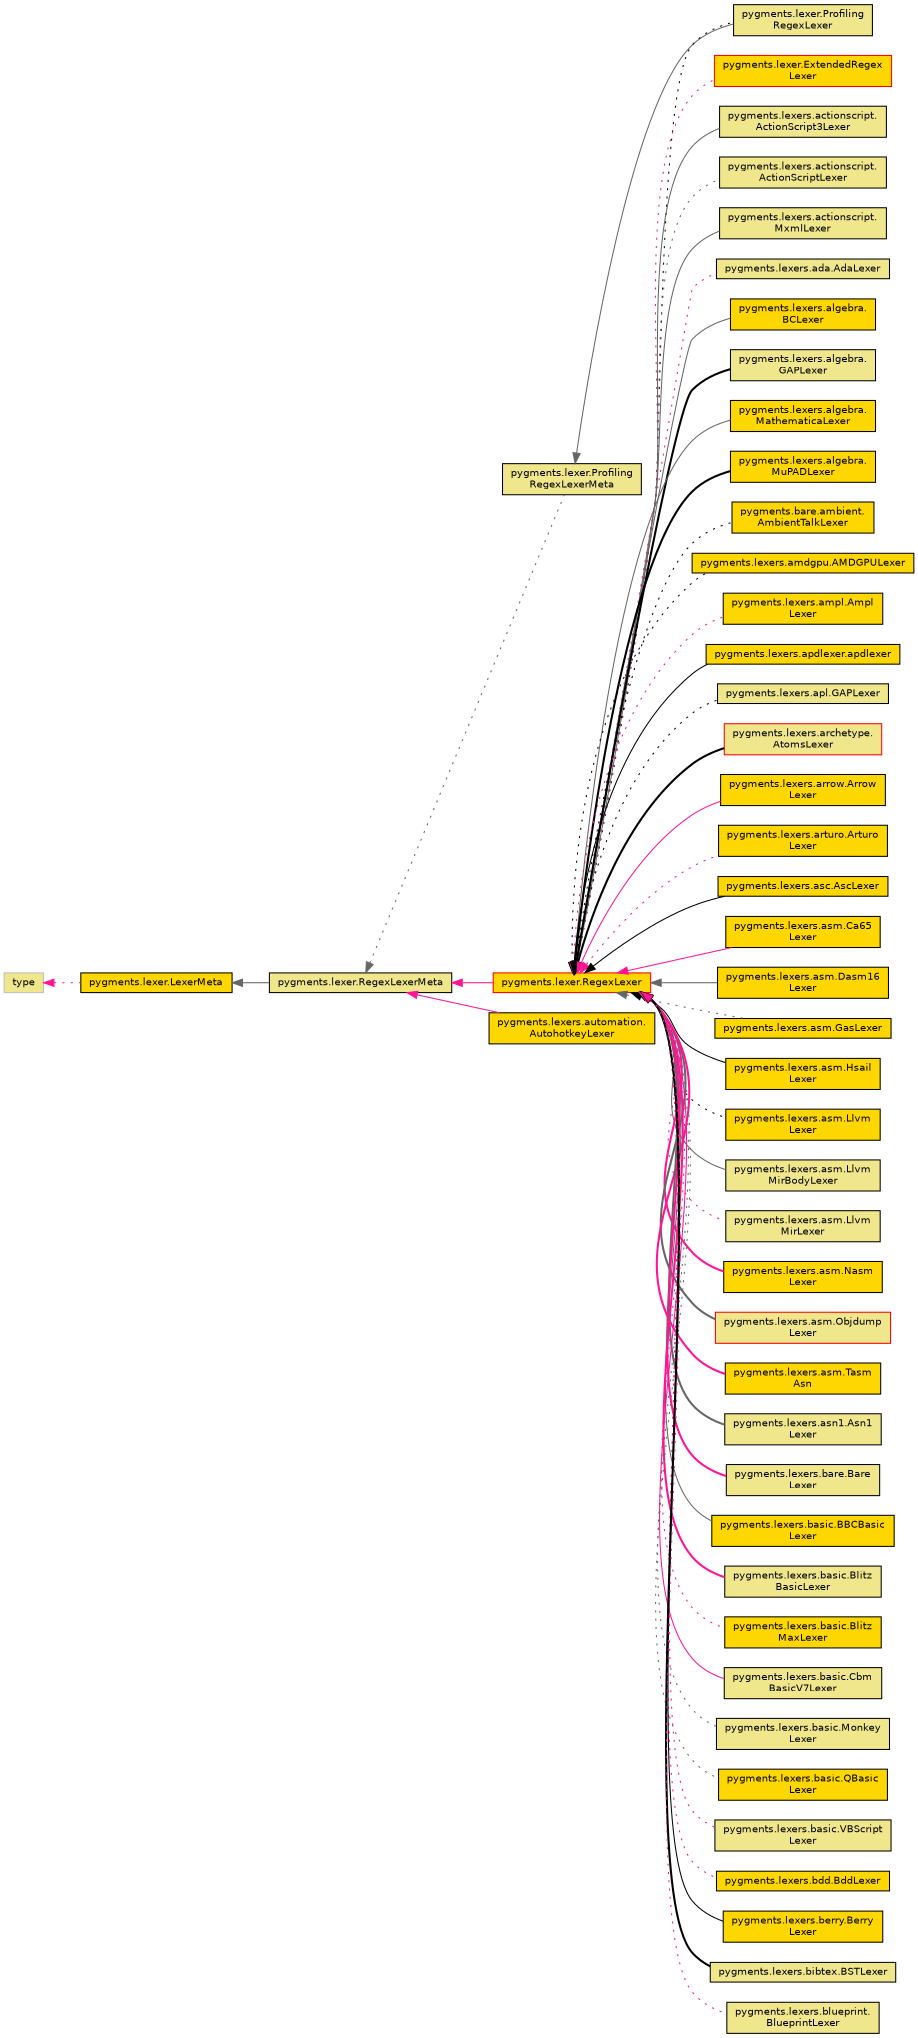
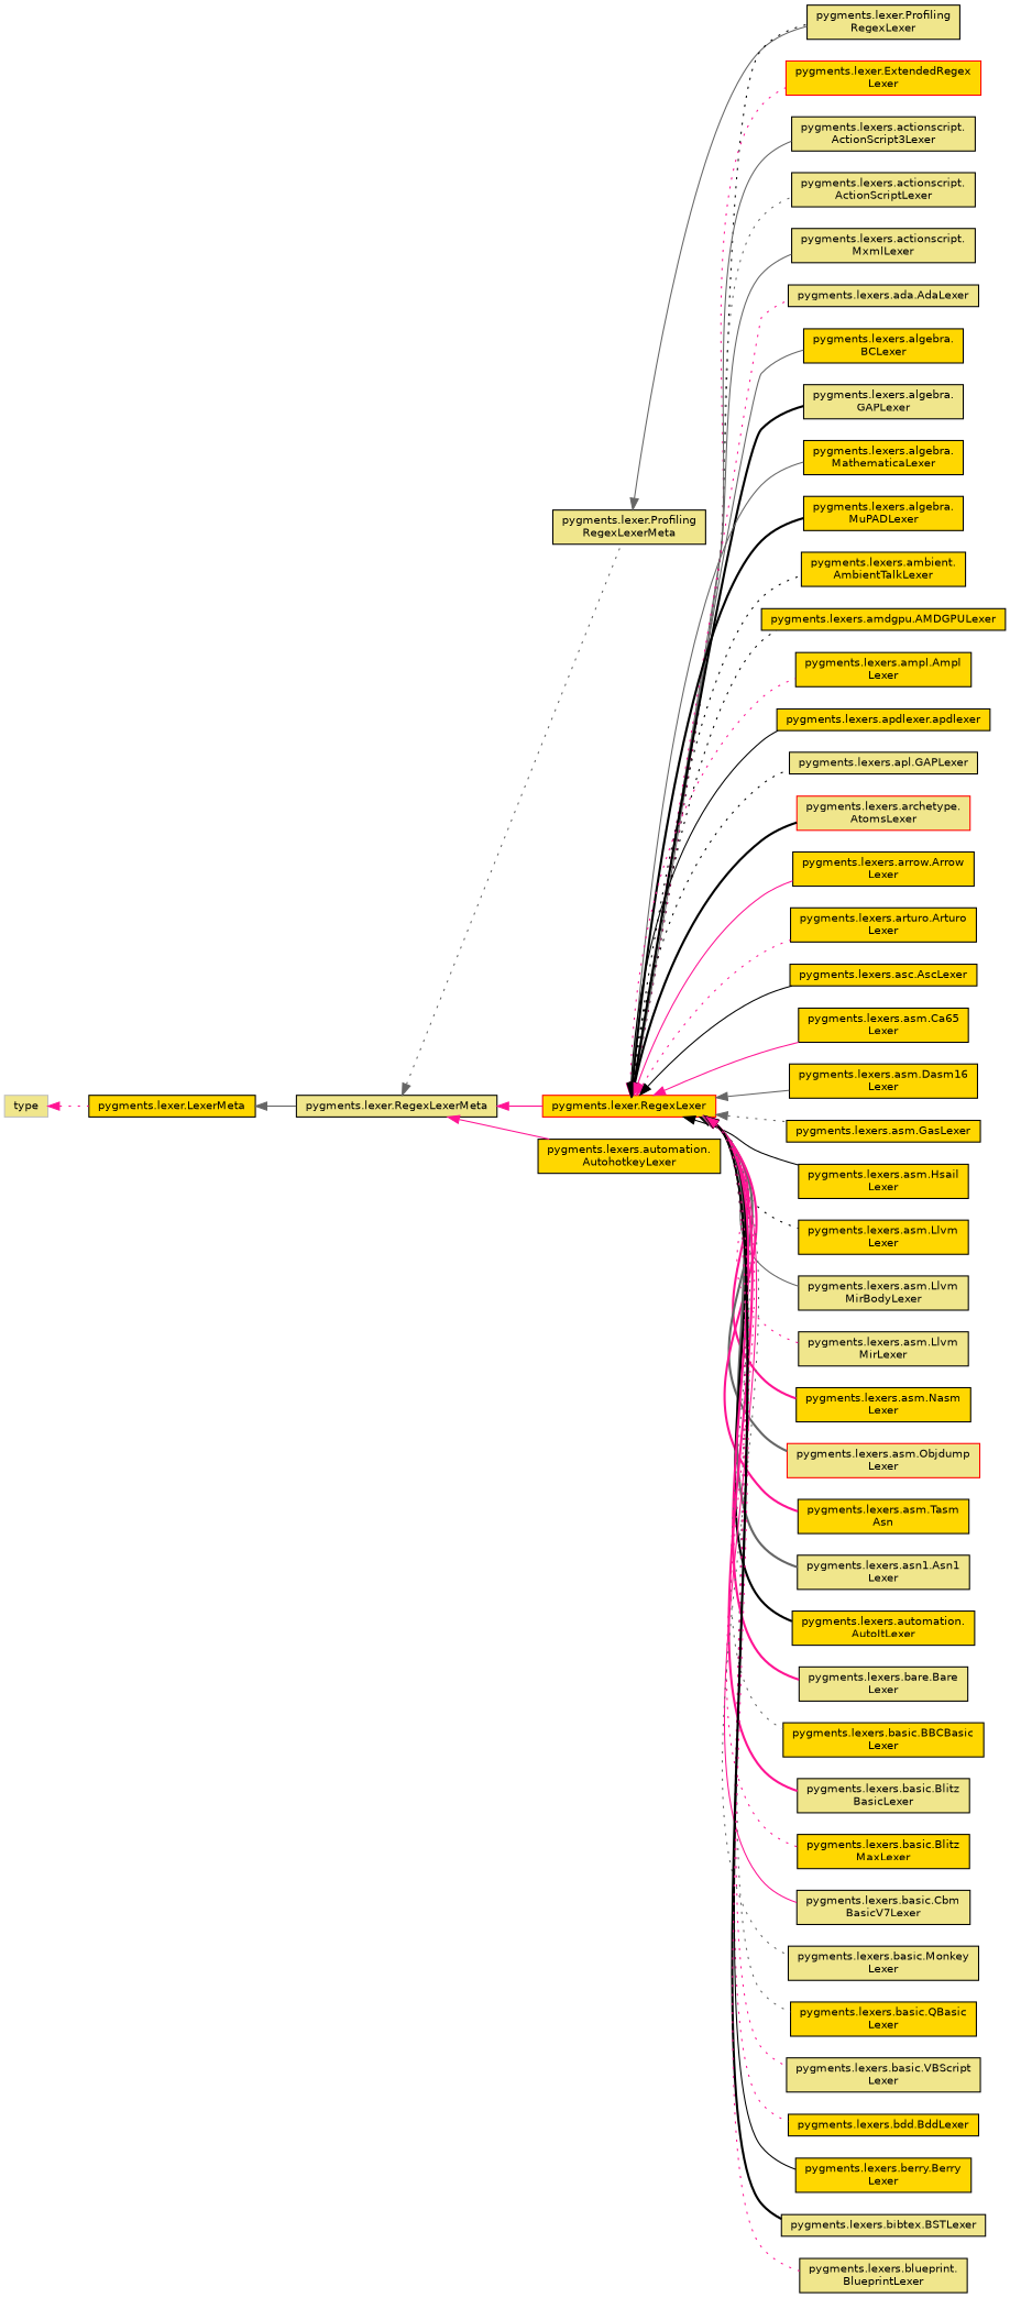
  digraph {
    rankdir=LR
    node [color=black fillcolor=gold fontname=Helvetica fontsize=10 shape=record style=filled]
    edge [color=deeppink dir=back fontname=Helvetica fontsize=10 labelfontname=Helvetica labelfontsize=10 style=dotted]
    n1 [fillcolor=khaki fontcolor=black height=0.2 label="pygments.lexer.RegexLexerMeta" width=0.4]
    n2 [fillcolor=khaki height=0.2 label="pygments.lexer.Profiling\lRegexLexerMeta" width=0.4]
    n3 [color=red height=0.2 label="pygments.lexer.RegexLexer" width=0.4]
    n4 [height=0.2 label="pygments.lexers.automation.\lAutohotkeyLexer" width=0.4]
    n5 [fillcolor=khaki height=0.2 label="pygments.lexer.Profiling\lRegexLexer" width=0.4]
    n6 [color=red height=0.2 label="pygments.lexer.ExtendedRegex\lLexer" width=0.4]
    n7 [fillcolor=khaki height=0.2 label="pygments.lexers.actionscript.\lActionScript3Lexer" width=0.4]
    n8 [fillcolor=khaki height=0.2 label="pygments.lexers.actionscript.\lActionScriptLexer" width=0.4]
    n9 [fillcolor=khaki height=0.2 label="pygments.lexers.actionscript.\lMxmlLexer" width=0.4]
    n10 [fillcolor=khaki height=0.2 label="pygments.lexers.ada.AdaLexer" width=0.4]
    n11 [height=0.2 label="pygments.lexers.algebra.\lBCLexer" width=0.4]
    n12 [fillcolor=khaki height=0.2 label="pygments.lexers.algebra.\lGAPLexer" width=0.4]
    n13 [height=0.2 label="pygments.lexers.algebra.\lMathematicaLexer" width=0.4]
    n14 [height=0.2 label="pygments.lexers.algebra.\lMuPADLexer" width=0.4]
-   n15 [height=0.2 label="pygments.bare.ambient.\lAmbientTalkLexer" width=0.4]
+   n15 [height=0.2 label="pygments.lexers.ambient.\lAmbientTalkLexer" width=0.4]
    n16 [height=0.2 label="pygments.lexers.amdgpu.AMDGPULexer" width=0.4]
    n17 [height=0.2 label="pygments.lexers.ampl.Ampl\lLexer" width=0.4]
    n18 [height=0.2 label="pygments.lexers.apdlexer.apdlexer" width=0.4]
    n19 [fillcolor=khaki height=0.2 label="pygments.lexers.apl.GAPLexer" width=0.4]
    n20 [color=red fillcolor=khaki height=0.2 label="pygments.lexers.archetype.\lAtomsLexer" width=0.4]
    n21 [height=0.2 label="pygments.lexers.arrow.Arrow\lLexer" width=0.4]
    n22 [height=0.2 label="pygments.lexers.arturo.Arturo\lLexer" width=0.4]
    n23 [height=0.2 label="pygments.lexers.asc.AscLexer" width=0.4]
    n24 [height=0.2 label="pygments.lexers.asm.Ca65\lLexer" width=0.4]
    n25 [height=0.2 label="pygments.lexers.asm.Dasm16\lLexer" width=0.4]
    n26 [height=0.2 label="pygments.lexers.asm.GasLexer" width=0.4]
    n27 [height=0.2 label="pygments.lexers.asm.Hsail\lLexer" width=0.4]
    n28 [height=0.2 label="pygments.lexers.asm.Llvm\lLexer" width=0.4]
    n29 [fillcolor=khaki height=0.2 label="pygments.lexers.asm.Llvm\lMirBodyLexer" width=0.4]
    n30 [fillcolor=khaki height=0.2 label="pygments.lexers.asm.Llvm\lMirLexer" width=0.4]
    n31 [height=0.2 label="pygments.lexers.asm.Nasm\lLexer" width=0.4]
    n32 [color=red fillcolor=khaki height=0.2 label="pygments.lexers.asm.Objdump\lLexer" width=0.4]
    n33 [height=0.2 label="pygments.lexers.asm.Tasm\lAsn" width=0.4]
    n34 [fillcolor=khaki height=0.2 label="pygments.lexers.asn1.Asn1\lLexer" width=0.4]
+   n35 [height=0.2 label="pygments.lexers.automation.\lAutoItLexer" width=0.4]
    n36 [fillcolor=khaki height=0.2 label="pygments.lexers.bare.Bare\lLexer" width=0.4]
    n37 [height=0.2 label="pygments.lexers.basic.BBCBasic\lLexer" width=0.4]
    n38 [fillcolor=khaki height=0.2 label="pygments.lexers.basic.Blitz\lBasicLexer" width=0.4]
    n39 [height=0.2 label="pygments.lexers.basic.Blitz\lMaxLexer" width=0.4]
    n40 [fillcolor=khaki height=0.2 label="pygments.lexers.basic.Cbm\lBasicV7Lexer" width=0.4]
    n41 [fillcolor=khaki height=0.2 label="pygments.lexers.basic.Monkey\lLexer" width=0.4]
    n42 [height=0.2 label="pygments.lexers.basic.QBasic\lLexer" width=0.4]
    n43 [fillcolor=khaki height=0.2 label="pygments.lexers.basic.VBScript\lLexer" width=0.4]
    n44 [height=0.2 label="pygments.lexers.bdd.BddLexer" width=0.4]
    n45 [height=0.2 label="pygments.lexers.berry.Berry\lLexer" width=0.4]
    n46 [fillcolor=khaki height=0.2 label="pygments.lexers.bibtex.BSTLexer" width=0.4]
    n47 [fillcolor=khaki height=0.2 label="pygments.lexers.blueprint.\lBlueprintLexer" width=0.4]
    n48 [height=0.2 label="pygments.lexer.LexerMeta" width=0.4]
    n49 [color=grey75 fillcolor=khaki height=0.2 label=type width=0.4]
    n1 -> n2 [color=gray40]
    n1 -> n3 [style=solid]
    n1 -> n4 [style=solid]
    n2 -> n5 [color=gray40 style=solid]
    n3 -> n5 [color=black]
    n3 -> n6
    n3 -> n7 [color=gray40 style=solid]
    n3 -> n8 [color=gray40]
    n3 -> n9 [color=gray40 style=solid]
    n3 -> n10
    n3 -> n11 [color=gray40 style=solid]
    n3 -> n12 [color=black style=bold]
    n3 -> n13 [color=gray40 style=solid]
    n3 -> n14 [color=black style=bold]
    n3 -> n15 [color=black]
    n3 -> n16 [color=black]
    n3 -> n17
    n3 -> n18 [color=black style=solid]
    n3 -> n19 [color=black]
    n3 -> n20 [color=black style=bold]
    n3 -> n21 [style=solid]
    n3 -> n22
    n3 -> n23 [color=black style=solid]
    n3 -> n24 [style=solid]
    n3 -> n25 [color=gray40 style=solid]
    n3 -> n26 [color=gray40]
    n3 -> n27 [color=black style=solid]
    n3 -> n28 [color=black]
    n3 -> n29 [color=gray40 style=solid]
    n3 -> n30
    n3 -> n31 [style=bold]
    n3 -> n32 [color=gray40 style=bold]
    n3 -> n33 [style=bold]
    n3 -> n34 [color=gray40 style=bold]
+   n3 -> n35 [color=black style=bold]
    n3 -> n36 [style=bold]
-   n3 -> n37 [color=gray40 style=solid]
+   n3 -> n37 [color=gray40]
    n3 -> n38 [style=bold]
    n3 -> n39
    n3 -> n40 [style=solid]
    n3 -> n41 [color=gray40]
    n3 -> n42 [color=gray40]
    n3 -> n43
    n3 -> n44
    n3 -> n45 [color=black style=solid]
    n3 -> n46 [color=black style=bold]
    n3 -> n47
    n48 -> n1 [color=gray40 style=solid]
    n49 -> n48
  }
